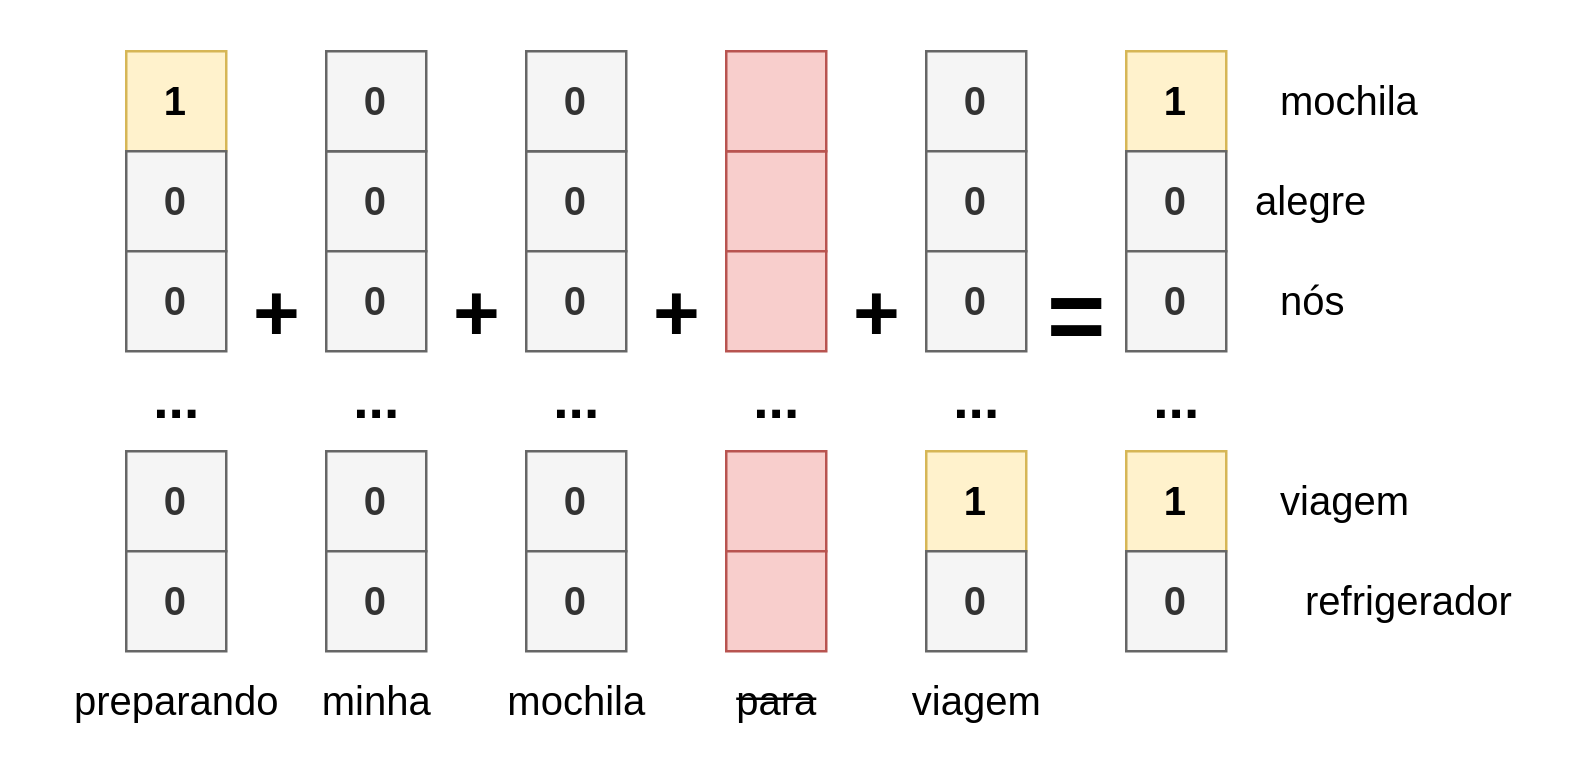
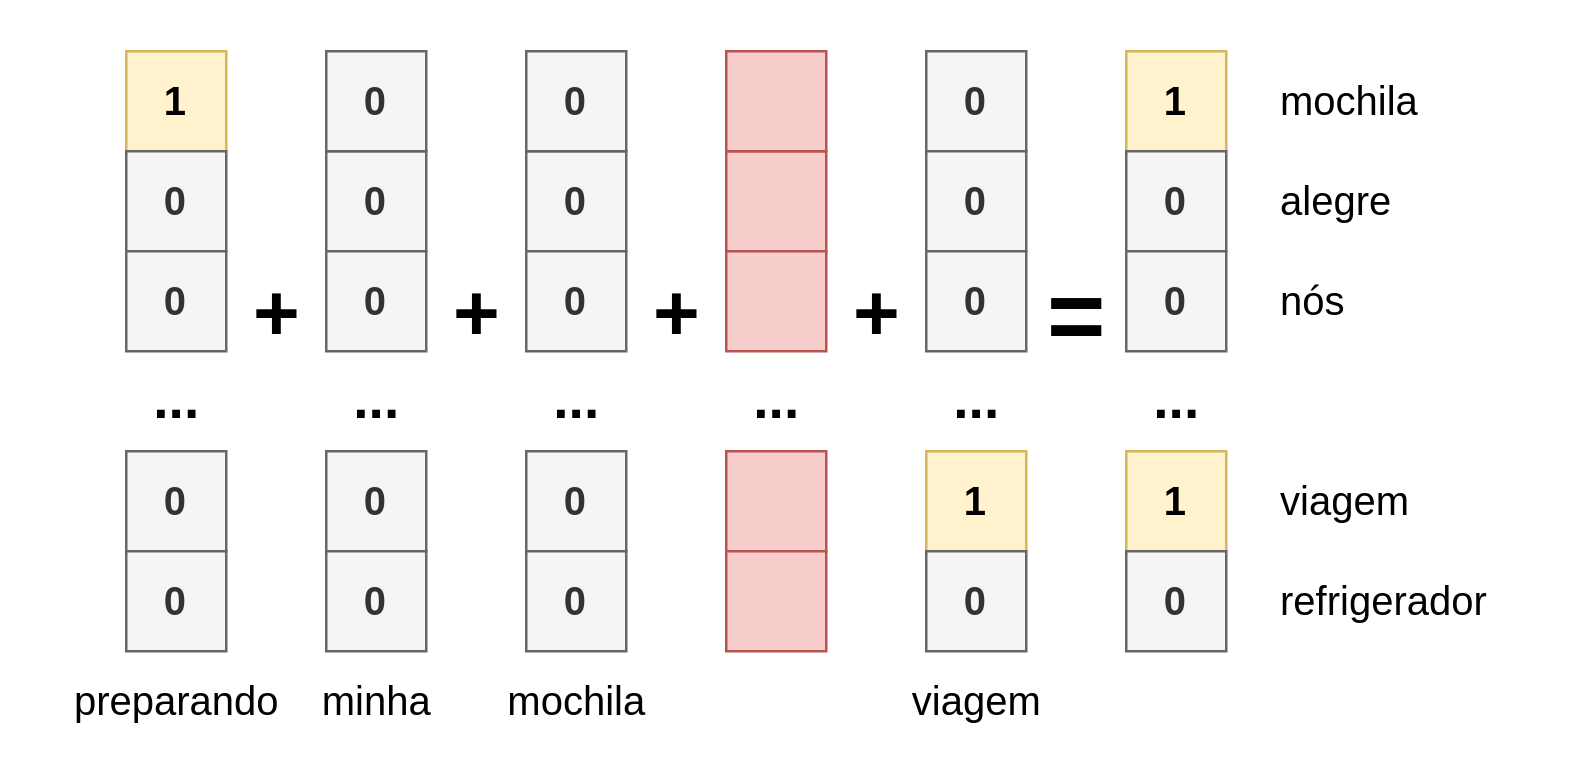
  <mxCell id="0" />
  <mxCell id="1" parent="0" />
  <mxCell id="2" value="&lt;font style=&quot;font-size: 16px&quot;&gt;mochila&lt;/font&gt;" style="text;html=1;align=left;verticalAlign=middle;resizable=0;points=[];autosize=1;" vertex="1" parent="1"><mxGeometry x="510" y="30" width="70" height="20" as="geometry" /></mxCell>
- <mxCell id="3" value="&lt;font style=&quot;font-size: 16px&quot;&gt;alegre&lt;/font&gt;" style="text;html=1;align=left;verticalAlign=middle;resizable=0;points=[];autosize=1;" vertex="1" parent="1"><mxGeometry x="500" y="70" width="60" height="20" as="geometry" /></mxCell>
+ <mxCell id="3" value="&lt;font style=&quot;font-size: 16px&quot;&gt;alegre&lt;/font&gt;" style="text;html=1;align=left;verticalAlign=middle;resizable=0;points=[];autosize=1;" vertex="1" parent="1"><mxGeometry x="510" y="70" width="60" height="20" as="geometry" /></mxCell>
  <mxCell id="4" value="&lt;font style=&quot;font-size: 16px&quot;&gt;viagem&lt;/font&gt;" style="text;html=1;align=left;verticalAlign=middle;resizable=0;points=[];autosize=1;" vertex="1" parent="1"><mxGeometry x="510" y="190" width="70" height="20" as="geometry" /></mxCell>
- <mxCell id="5" value="&lt;font style=&quot;font-size: 16px&quot;&gt;refrigerador&lt;/font&gt;" style="text;html=1;align=left;verticalAlign=middle;resizable=0;points=[];autosize=1;" vertex="1" parent="1"><mxGeometry x="520" y="230" width="100" height="20" as="geometry" /></mxCell>
+ <mxCell id="5" value="&lt;font style=&quot;font-size: 16px&quot;&gt;refrigerador&lt;/font&gt;" style="text;html=1;align=left;verticalAlign=middle;resizable=0;points=[];autosize=1;" vertex="1" parent="1"><mxGeometry x="510" y="230" width="100" height="20" as="geometry" /></mxCell>
  <mxCell id="6" value="&lt;font style=&quot;font-size: 16px&quot;&gt;nós&lt;/font&gt;" style="text;html=1;align=left;verticalAlign=middle;resizable=0;points=[];autosize=1;" vertex="1" parent="1"><mxGeometry x="510" y="110" width="40" height="20" as="geometry" /></mxCell>
  <mxCell id="7" value="&lt;div align=&quot;center&quot;&gt;&lt;b&gt;&lt;font style=&quot;font-size: 22px&quot;&gt;...&lt;/font&gt;&lt;/b&gt;&lt;/div&gt;" style="text;html=1;align=center;verticalAlign=middle;resizable=0;points=[];autosize=1;" vertex="1" parent="1"><mxGeometry x="450" y="140" width="40" height="40" as="geometry" /></mxCell>
  <mxCell id="8" value="&lt;div style=&quot;font-size: 16px&quot;&gt;&lt;font style=&quot;font-size: 16px&quot;&gt;&lt;b&gt;1&lt;/b&gt;&lt;/font&gt;&lt;/div&gt;" style="rounded=0;whiteSpace=wrap;html=1;align=center;fillColor=#fff2cc;strokeColor=#d6b656;" vertex="1" parent="1"><mxGeometry x="450" y="180" width="40" height="40" as="geometry" /></mxCell>
  <mxCell id="9" value="&lt;div style=&quot;font-size: 16px&quot;&gt;&lt;font style=&quot;font-size: 16px&quot;&gt;&lt;b&gt;1&lt;/b&gt;&lt;/font&gt;&lt;/div&gt;" style="rounded=0;whiteSpace=wrap;html=1;align=center;fillColor=#fff2cc;strokeColor=#d6b656;" vertex="1" parent="1"><mxGeometry x="450" y="20" width="40" height="40" as="geometry" /></mxCell>
  <mxCell id="10" value="&lt;font size=&quot;1&quot;&gt;&lt;b style=&quot;font-size: 16px&quot;&gt;0&lt;/b&gt;&lt;/font&gt;" style="rounded=0;whiteSpace=wrap;html=1;align=center;fillColor=#f5f5f5;strokeColor=#666666;fontColor=#333333;" vertex="1" parent="1"><mxGeometry x="450" y="60" width="40" height="40" as="geometry" /></mxCell>
  <mxCell id="11" value="&lt;font size=&quot;1&quot;&gt;&lt;b style=&quot;font-size: 16px&quot;&gt;0&lt;/b&gt;&lt;/font&gt;" style="rounded=0;whiteSpace=wrap;html=1;align=center;fillColor=#f5f5f5;strokeColor=#666666;fontColor=#333333;" vertex="1" parent="1"><mxGeometry x="450" y="100" width="40" height="40" as="geometry" /></mxCell>
  <mxCell id="12" value="&lt;font size=&quot;1&quot;&gt;&lt;b style=&quot;font-size: 16px&quot;&gt;0&lt;/b&gt;&lt;/font&gt;" style="rounded=0;whiteSpace=wrap;html=1;align=center;fillColor=#f5f5f5;strokeColor=#666666;fontColor=#333333;" vertex="1" parent="1"><mxGeometry x="450" y="220" width="40" height="40" as="geometry" /></mxCell>
  <mxCell id="13" value="&lt;font style=&quot;font-size: 16px&quot;&gt;preparando&lt;/font&gt;" style="text;html=1;align=center;verticalAlign=middle;resizable=0;points=[];autosize=1;" vertex="1" parent="1"><mxGeometry x="20" y="270" width="100" height="20" as="geometry" /></mxCell>
  <mxCell id="14" value="&lt;font style=&quot;font-size: 16px&quot;&gt;minha&lt;/font&gt;" style="text;html=1;align=center;verticalAlign=middle;resizable=0;points=[];autosize=1;" vertex="1" parent="1"><mxGeometry x="120" y="270" width="60" height="20" as="geometry" /></mxCell>
  <mxCell id="15" value="&lt;font style=&quot;font-size: 16px&quot;&gt;mochila&lt;/font&gt;" style="text;html=1;align=center;verticalAlign=middle;resizable=0;points=[];autosize=1;" vertex="1" parent="1"><mxGeometry x="195" y="270" width="70" height="20" as="geometry" /></mxCell>
  <mxCell id="16" value="&lt;font style=&quot;font-size: 16px&quot;&gt;viagem&lt;/font&gt;" style="text;html=1;align=center;verticalAlign=middle;resizable=0;points=[];autosize=1;" vertex="1" parent="1"><mxGeometry x="355" y="270" width="70" height="20" as="geometry" /></mxCell>
- <mxCell id="17" value="&lt;strike&gt;&lt;font style=&quot;font-size: 16px&quot;&gt;para&lt;/font&gt;&lt;/strike&gt;" style="text;html=1;align=center;verticalAlign=middle;resizable=0;points=[];autosize=1;" vertex="1" parent="1"><mxGeometry x="285" y="270" width="50" height="20" as="geometry" /></mxCell>
  <mxCell id="18" value="&lt;div align=&quot;center&quot;&gt;&lt;b&gt;&lt;font style=&quot;font-size: 22px&quot;&gt;...&lt;/font&gt;&lt;/b&gt;&lt;/div&gt;" style="text;html=1;align=center;verticalAlign=middle;resizable=0;points=[];autosize=1;" vertex="1" parent="1"><mxGeometry x="50" y="140" width="40" height="40" as="geometry" /></mxCell>
  <mxCell id="19" value="&lt;div style=&quot;font-size: 16px&quot;&gt;&lt;font style=&quot;font-size: 16px&quot;&gt;&lt;b&gt;1&lt;/b&gt;&lt;/font&gt;&lt;/div&gt;" style="rounded=0;whiteSpace=wrap;html=1;align=center;fillColor=#fff2cc;strokeColor=#d6b656;" vertex="1" parent="1"><mxGeometry x="50" y="20" width="40" height="40" as="geometry" /></mxCell>
  <mxCell id="20" value="&lt;font size=&quot;1&quot;&gt;&lt;b style=&quot;font-size: 16px&quot;&gt;0&lt;/b&gt;&lt;/font&gt;" style="rounded=0;whiteSpace=wrap;html=1;align=center;fillColor=#f5f5f5;strokeColor=#666666;fontColor=#333333;" vertex="1" parent="1"><mxGeometry x="50" y="60" width="40" height="40" as="geometry" /></mxCell>
  <mxCell id="21" value="&lt;font size=&quot;1&quot;&gt;&lt;b style=&quot;font-size: 16px&quot;&gt;0&lt;/b&gt;&lt;/font&gt;" style="rounded=0;whiteSpace=wrap;html=1;align=center;fillColor=#f5f5f5;strokeColor=#666666;fontColor=#333333;" vertex="1" parent="1"><mxGeometry x="50" y="100" width="40" height="40" as="geometry" /></mxCell>
  <mxCell id="22" value="&lt;font size=&quot;1&quot;&gt;&lt;b style=&quot;font-size: 16px&quot;&gt;0&lt;/b&gt;&lt;/font&gt;" style="rounded=0;whiteSpace=wrap;html=1;align=center;fillColor=#f5f5f5;strokeColor=#666666;fontColor=#333333;" vertex="1" parent="1"><mxGeometry x="50" y="180" width="40" height="40" as="geometry" /></mxCell>
  <mxCell id="23" value="&lt;font size=&quot;1&quot;&gt;&lt;b style=&quot;font-size: 16px&quot;&gt;0&lt;/b&gt;&lt;/font&gt;" style="rounded=0;whiteSpace=wrap;html=1;align=center;fillColor=#f5f5f5;strokeColor=#666666;fontColor=#333333;" vertex="1" parent="1"><mxGeometry x="50" y="220" width="40" height="40" as="geometry" /></mxCell>
  <mxCell id="24" value="&lt;div align=&quot;center&quot;&gt;&lt;b&gt;&lt;font style=&quot;font-size: 22px&quot;&gt;...&lt;/font&gt;&lt;/b&gt;&lt;/div&gt;" style="text;html=1;align=center;verticalAlign=middle;resizable=0;points=[];autosize=1;" vertex="1" parent="1"><mxGeometry x="130" y="140" width="40" height="40" as="geometry" /></mxCell>
  <mxCell id="25" value="&lt;font size=&quot;1&quot;&gt;&lt;b style=&quot;font-size: 16px&quot;&gt;0&lt;/b&gt;&lt;/font&gt;" style="rounded=0;whiteSpace=wrap;html=1;align=center;fillColor=#f5f5f5;strokeColor=#666666;fontColor=#333333;" vertex="1" parent="1"><mxGeometry x="130" y="60" width="40" height="40" as="geometry" /></mxCell>
  <mxCell id="26" value="&lt;font size=&quot;1&quot;&gt;&lt;b style=&quot;font-size: 16px&quot;&gt;0&lt;/b&gt;&lt;/font&gt;" style="rounded=0;whiteSpace=wrap;html=1;align=center;fillColor=#f5f5f5;strokeColor=#666666;fontColor=#333333;" vertex="1" parent="1"><mxGeometry x="130" y="100" width="40" height="40" as="geometry" /></mxCell>
  <mxCell id="27" value="&lt;font size=&quot;1&quot;&gt;&lt;b style=&quot;font-size: 16px&quot;&gt;0&lt;/b&gt;&lt;/font&gt;" style="rounded=0;whiteSpace=wrap;html=1;align=center;fillColor=#f5f5f5;strokeColor=#666666;fontColor=#333333;" vertex="1" parent="1"><mxGeometry x="130" y="180" width="40" height="40" as="geometry" /></mxCell>
  <mxCell id="28" value="&lt;font size=&quot;1&quot;&gt;&lt;b style=&quot;font-size: 16px&quot;&gt;0&lt;/b&gt;&lt;/font&gt;" style="rounded=0;whiteSpace=wrap;html=1;align=center;fillColor=#f5f5f5;strokeColor=#666666;fontColor=#333333;" vertex="1" parent="1"><mxGeometry x="130" y="220" width="40" height="40" as="geometry" /></mxCell>
  <mxCell id="29" value="&lt;div align=&quot;center&quot;&gt;&lt;b&gt;&lt;font style=&quot;font-size: 22px&quot;&gt;...&lt;/font&gt;&lt;/b&gt;&lt;/div&gt;" style="text;html=1;align=center;verticalAlign=middle;resizable=0;points=[];autosize=1;" vertex="1" parent="1"><mxGeometry x="210" y="140" width="40" height="40" as="geometry" /></mxCell>
  <mxCell id="30" value="&lt;font size=&quot;1&quot;&gt;&lt;b style=&quot;font-size: 16px&quot;&gt;0&lt;/b&gt;&lt;/font&gt;" style="rounded=0;whiteSpace=wrap;html=1;align=center;fillColor=#f5f5f5;strokeColor=#666666;fontColor=#333333;" vertex="1" parent="1"><mxGeometry x="210" y="60" width="40" height="40" as="geometry" /></mxCell>
  <mxCell id="31" value="&lt;font size=&quot;1&quot;&gt;&lt;b style=&quot;font-size: 16px&quot;&gt;0&lt;/b&gt;&lt;/font&gt;" style="rounded=0;whiteSpace=wrap;html=1;align=center;fillColor=#f5f5f5;strokeColor=#666666;fontColor=#333333;" vertex="1" parent="1"><mxGeometry x="210" y="100" width="40" height="40" as="geometry" /></mxCell>
  <mxCell id="32" value="&lt;font size=&quot;1&quot;&gt;&lt;b style=&quot;font-size: 16px&quot;&gt;0&lt;/b&gt;&lt;/font&gt;" style="rounded=0;whiteSpace=wrap;html=1;align=center;fillColor=#f5f5f5;strokeColor=#666666;fontColor=#333333;" vertex="1" parent="1"><mxGeometry x="210" y="180" width="40" height="40" as="geometry" /></mxCell>
  <mxCell id="33" value="&lt;font size=&quot;1&quot;&gt;&lt;b style=&quot;font-size: 16px&quot;&gt;0&lt;/b&gt;&lt;/font&gt;" style="rounded=0;whiteSpace=wrap;html=1;align=center;fillColor=#f5f5f5;strokeColor=#666666;fontColor=#333333;" vertex="1" parent="1"><mxGeometry x="210" y="220" width="40" height="40" as="geometry" /></mxCell>
  <mxCell id="34" value="&lt;div align=&quot;center&quot;&gt;&lt;b&gt;&lt;font style=&quot;font-size: 22px&quot;&gt;...&lt;/font&gt;&lt;/b&gt;&lt;/div&gt;" style="text;html=1;align=center;verticalAlign=middle;resizable=0;points=[];autosize=1;" vertex="1" parent="1"><mxGeometry x="370" y="140" width="40" height="40" as="geometry" /></mxCell>
  <mxCell id="35" value="&lt;div style=&quot;font-size: 16px&quot;&gt;&lt;font style=&quot;font-size: 16px&quot;&gt;&lt;b&gt;1&lt;/b&gt;&lt;/font&gt;&lt;/div&gt;" style="rounded=0;whiteSpace=wrap;html=1;align=center;fillColor=#fff2cc;strokeColor=#d6b656;" vertex="1" parent="1"><mxGeometry x="370" y="180" width="40" height="40" as="geometry" /></mxCell>
  <mxCell id="36" value="&lt;font size=&quot;1&quot;&gt;&lt;b style=&quot;font-size: 16px&quot;&gt;0&lt;/b&gt;&lt;/font&gt;" style="rounded=0;whiteSpace=wrap;html=1;align=center;fillColor=#f5f5f5;strokeColor=#666666;fontColor=#333333;" vertex="1" parent="1"><mxGeometry x="370" y="20" width="40" height="40" as="geometry" /></mxCell>
  <mxCell id="37" value="&lt;font size=&quot;1&quot;&gt;&lt;b style=&quot;font-size: 16px&quot;&gt;0&lt;/b&gt;&lt;/font&gt;" style="rounded=0;whiteSpace=wrap;html=1;align=center;fillColor=#f5f5f5;strokeColor=#666666;fontColor=#333333;" vertex="1" parent="1"><mxGeometry x="370" y="60" width="40" height="40" as="geometry" /></mxCell>
  <mxCell id="38" value="&lt;font size=&quot;1&quot;&gt;&lt;b style=&quot;font-size: 16px&quot;&gt;0&lt;/b&gt;&lt;/font&gt;" style="rounded=0;whiteSpace=wrap;html=1;align=center;fillColor=#f5f5f5;strokeColor=#666666;fontColor=#333333;" vertex="1" parent="1"><mxGeometry x="370" y="100" width="40" height="40" as="geometry" /></mxCell>
  <mxCell id="39" value="&lt;font size=&quot;1&quot;&gt;&lt;b style=&quot;font-size: 16px&quot;&gt;0&lt;/b&gt;&lt;/font&gt;" style="rounded=0;whiteSpace=wrap;html=1;align=center;fillColor=#f5f5f5;strokeColor=#666666;fontColor=#333333;" vertex="1" parent="1"><mxGeometry x="370" y="220" width="40" height="40" as="geometry" /></mxCell>
  <mxCell id="40" value="&lt;font size=&quot;1&quot;&gt;&lt;b style=&quot;font-size: 16px&quot;&gt;0&lt;/b&gt;&lt;/font&gt;" style="rounded=0;whiteSpace=wrap;html=1;align=center;fillColor=#f5f5f5;strokeColor=#666666;fontColor=#333333;" vertex="1" parent="1"><mxGeometry x="130" y="20" width="40" height="40" as="geometry" /></mxCell>
  <mxCell id="41" value="&lt;font size=&quot;1&quot;&gt;&lt;b style=&quot;font-size: 16px&quot;&gt;0&lt;/b&gt;&lt;/font&gt;" style="rounded=0;whiteSpace=wrap;html=1;align=center;fillColor=#f5f5f5;strokeColor=#666666;fontColor=#333333;" vertex="1" parent="1"><mxGeometry x="210" y="20" width="40" height="40" as="geometry" /></mxCell>
  <mxCell id="42" value="&lt;font style=&quot;font-size: 40px&quot;&gt;&lt;b&gt;&lt;font style=&quot;font-size: 40px&quot;&gt;=&lt;/font&gt;&lt;/b&gt;&lt;/font&gt;" style="text;html=1;align=center;verticalAlign=middle;resizable=0;points=[];autosize=1;" vertex="1" parent="1"><mxGeometry x="410" y="110" width="40" height="30" as="geometry" /></mxCell>
  <mxCell id="43" value="&lt;font style=&quot;font-size: 32px;&quot;&gt;&lt;b style=&quot;font-size: 32px;&quot;&gt;&lt;font style=&quot;font-size: 32px;&quot;&gt;+&lt;/font&gt;&lt;/b&gt;&lt;/font&gt;" style="text;html=1;align=center;verticalAlign=middle;resizable=0;points=[];autosize=1;fontSize=32;" vertex="1" parent="1"><mxGeometry x="255" y="105" width="30" height="40" as="geometry" /></mxCell>
  <mxCell id="44" value="&lt;font style=&quot;font-size: 32px;&quot;&gt;&lt;b style=&quot;font-size: 32px;&quot;&gt;&lt;font style=&quot;font-size: 32px;&quot;&gt;+&lt;/font&gt;&lt;/b&gt;&lt;/font&gt;" style="text;html=1;align=center;verticalAlign=middle;resizable=0;points=[];autosize=1;fontSize=32;" vertex="1" parent="1"><mxGeometry x="175" y="105" width="30" height="40" as="geometry" /></mxCell>
  <mxCell id="45" value="&lt;font style=&quot;font-size: 32px;&quot;&gt;&lt;b style=&quot;font-size: 32px;&quot;&gt;&lt;font style=&quot;font-size: 32px;&quot;&gt;+&lt;/font&gt;&lt;/b&gt;&lt;/font&gt;" style="text;html=1;align=center;verticalAlign=middle;resizable=0;points=[];autosize=1;fontSize=32;" vertex="1" parent="1"><mxGeometry x="95" y="105" width="30" height="40" as="geometry" /></mxCell>
  <mxCell id="46" value="&lt;div align=&quot;center&quot;&gt;&lt;b&gt;&lt;font style=&quot;font-size: 22px&quot;&gt;...&lt;/font&gt;&lt;/b&gt;&lt;/div&gt;" style="text;html=1;align=center;verticalAlign=middle;resizable=0;points=[];autosize=1;" vertex="1" parent="1"><mxGeometry x="290" y="140" width="40" height="40" as="geometry" /></mxCell>
  <mxCell id="47" value="" style="rounded=0;whiteSpace=wrap;html=1;align=center;fillColor=#f8cecc;strokeColor=#b85450;" vertex="1" parent="1"><mxGeometry x="290" y="60" width="40" height="40" as="geometry" /></mxCell>
  <mxCell id="48" value="" style="rounded=0;whiteSpace=wrap;html=1;align=center;fillColor=#f8cecc;strokeColor=#b85450;" vertex="1" parent="1"><mxGeometry x="290" y="100" width="40" height="40" as="geometry" /></mxCell>
  <mxCell id="49" value="" style="rounded=0;whiteSpace=wrap;html=1;align=center;fillColor=#f8cecc;strokeColor=#b85450;" vertex="1" parent="1"><mxGeometry x="290" y="180" width="40" height="40" as="geometry" /></mxCell>
  <mxCell id="50" value="" style="rounded=0;whiteSpace=wrap;html=1;align=center;fillColor=#f8cecc;strokeColor=#b85450;" vertex="1" parent="1"><mxGeometry x="290" y="220" width="40" height="40" as="geometry" /></mxCell>
  <mxCell id="51" value="" style="rounded=0;whiteSpace=wrap;html=1;align=center;fillColor=#f8cecc;strokeColor=#b85450;" vertex="1" parent="1"><mxGeometry x="290" y="20" width="40" height="40" as="geometry" /></mxCell>
  <mxCell id="52" value="&lt;font style=&quot;font-size: 32px;&quot;&gt;&lt;b style=&quot;font-size: 32px;&quot;&gt;&lt;font style=&quot;font-size: 32px;&quot;&gt;+&lt;/font&gt;&lt;/b&gt;&lt;/font&gt;" style="text;html=1;align=center;verticalAlign=middle;resizable=0;points=[];autosize=1;fontSize=32;" vertex="1" parent="1"><mxGeometry x="335" y="105" width="30" height="40" as="geometry" /></mxCell>
